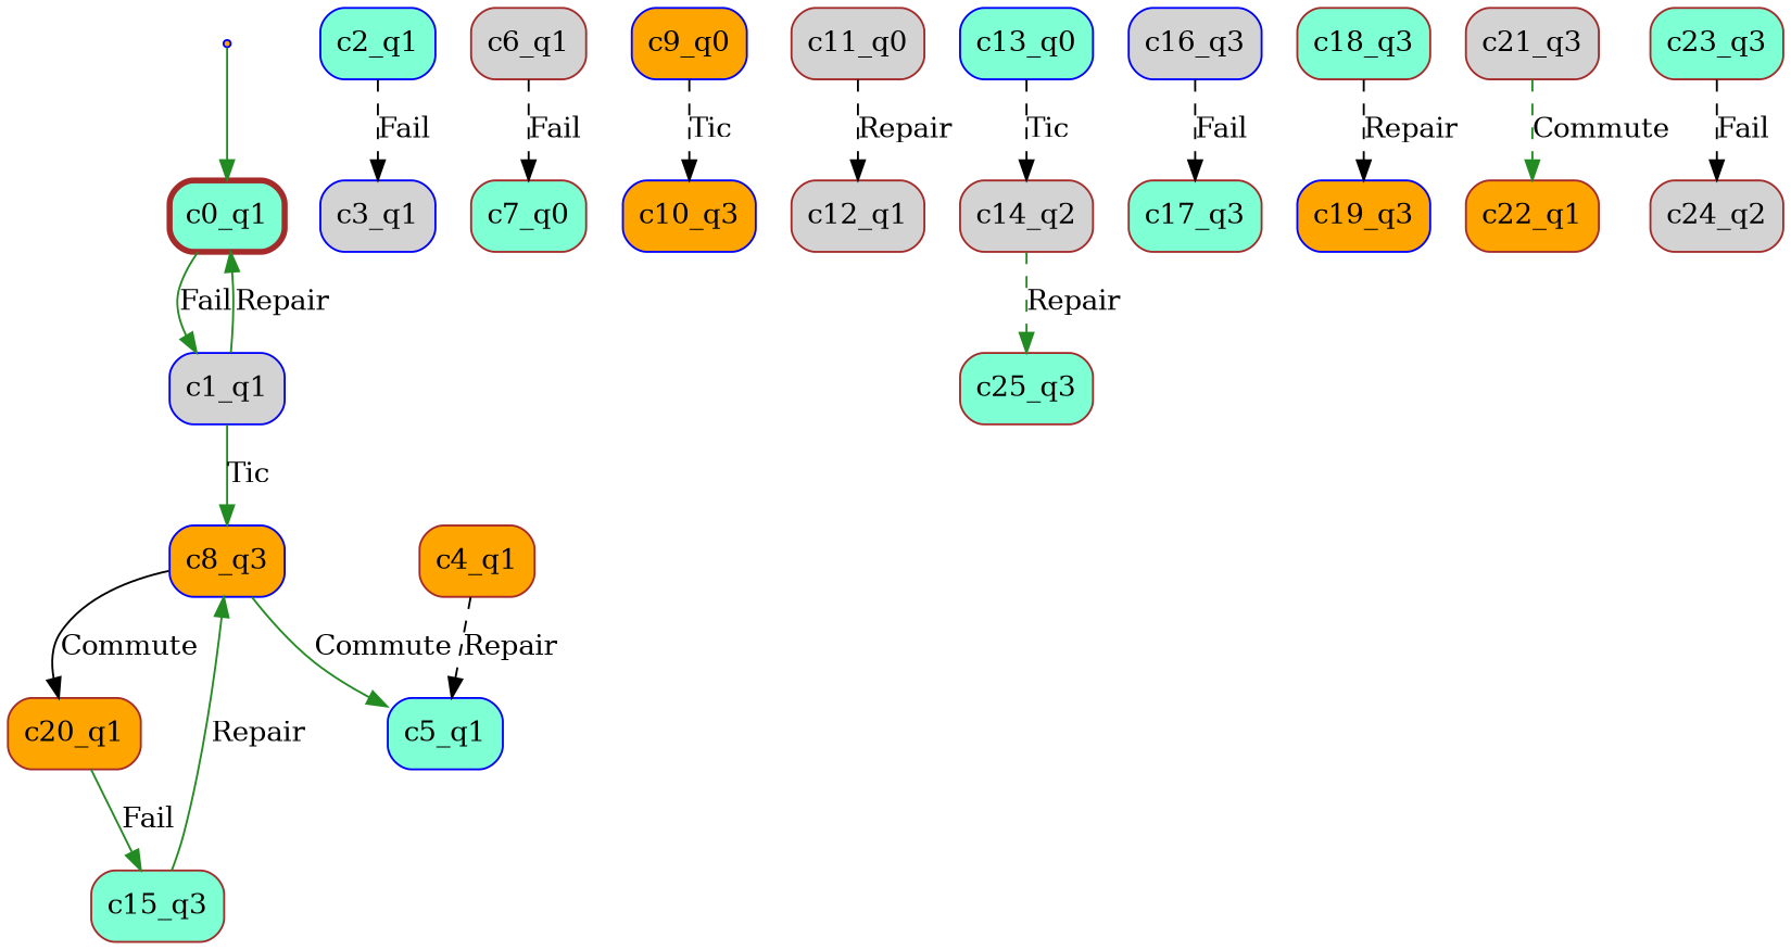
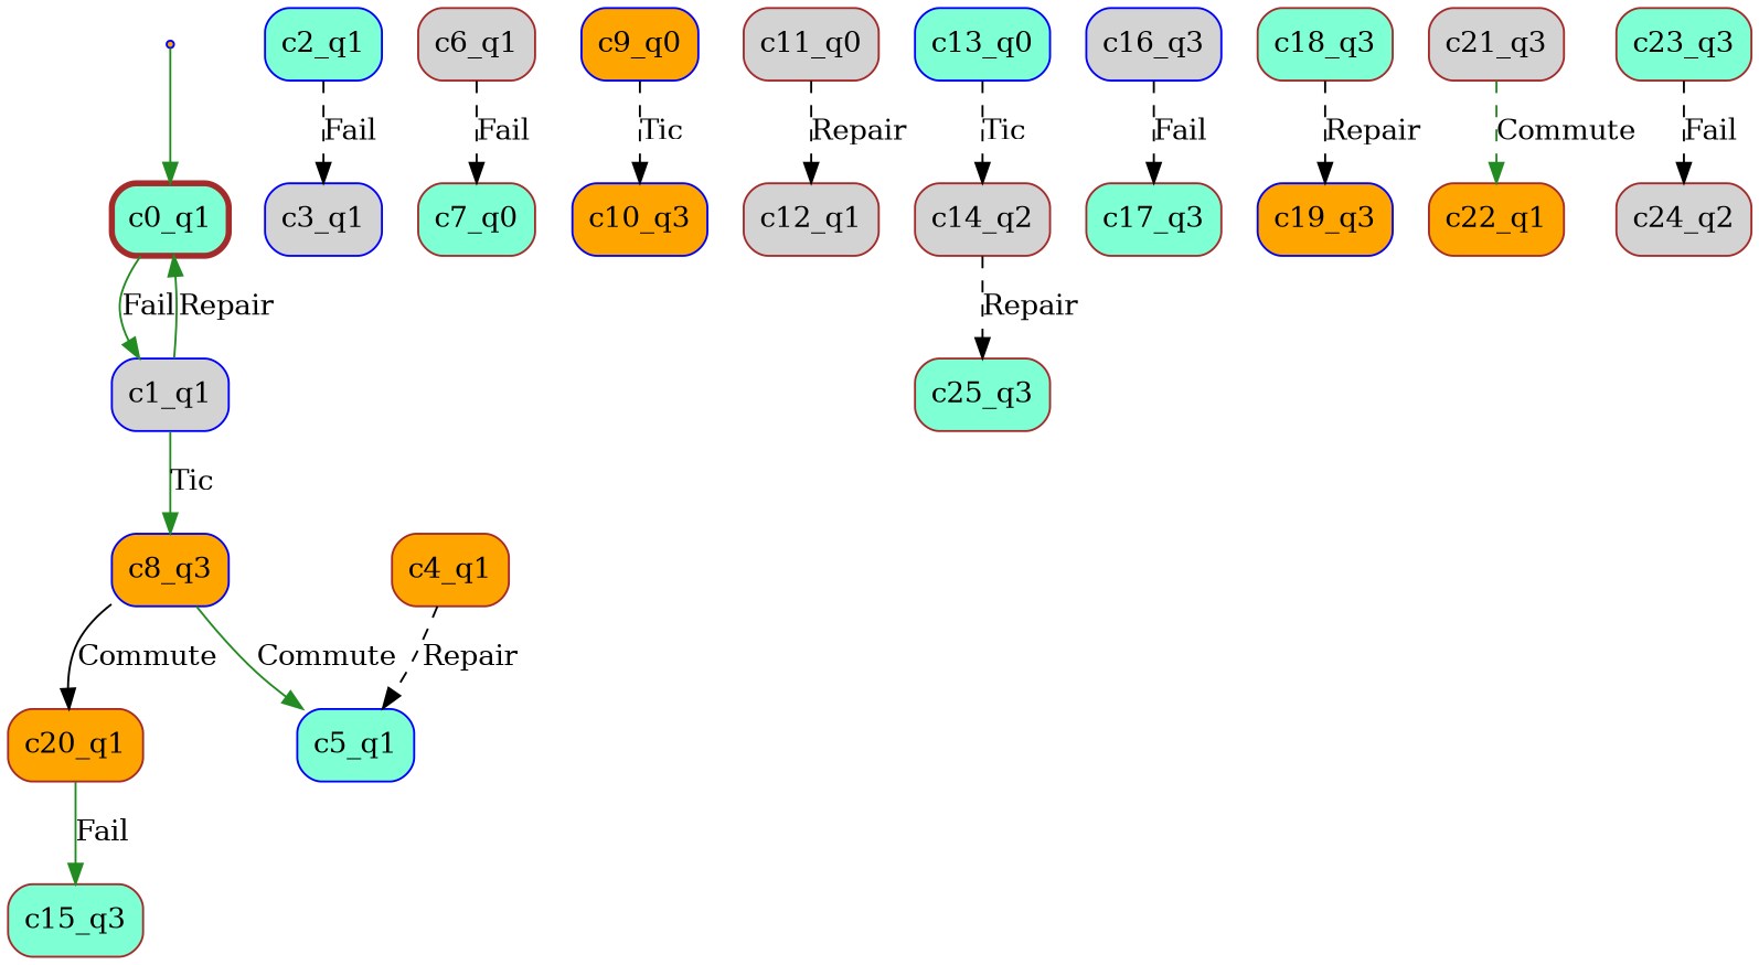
  digraph {
    rankdir=TB
    node [color=brown fillcolor=aquamarine shape=box style="rounded, filled,filled"]
    edge [color=black style=dashed]
    __invisible__ [color=blue fillcolor=orange shape=point style=filled]
    n2 [label=c0_q1 penwidth=3]
    n3 [color=blue fillcolor=lightgrey label=c1_q1]
    n4 [color=blue fillcolor=orange label=c8_q3]
    n5 [fillcolor=orange label=c20_q1]
    n6 [color=blue label=c5_q1]
    n7 [label=c15_q3]
    n8 [color=blue label=c2_q1]
    n9 [color=blue fillcolor=lightgrey label=c3_q1]
    n10 [fillcolor=orange label=c4_q1]
    n11 [fillcolor=lightgrey label=c6_q1]
    n12 [label=c7_q0]
    n13 [color=blue fillcolor=orange label=c9_q0]
    n14 [color=blue fillcolor=orange label=c10_q3]
    n15 [fillcolor=lightgrey label=c11_q0]
    n16 [fillcolor=lightgrey label=c12_q1]
    n17 [color=blue label=c13_q0]
    n18 [fillcolor=lightgrey label=c14_q2]
    n19 [label=c25_q3]
    n20 [color=blue fillcolor=lightgrey label=c16_q3]
    n21 [label=c17_q3]
    n22 [label=c18_q3]
    n23 [color=blue fillcolor=orange label=c19_q3]
    n24 [fillcolor=lightgrey label=c21_q3]
    n25 [fillcolor=orange label=c22_q1]
    n26 [label=c23_q3]
    n27 [fillcolor=lightgrey label=c24_q2]
    __invisible__ -> n2 [color=forestgreen style=""]
    n2 -> n3 [color=forestgreen label=Fail style=""]
    n3 -> n2 [color=forestgreen label=Repair style=""]
    n3 -> n4 [color=forestgreen label=Tic style=""]
    n4 -> n5 [label=Commute style=""]
    n4 -> n6 [color=forestgreen label=Commute style=""]
    n5 -> n7 [color=forestgreen label=Fail style=""]
-   n7 -> n4 [color=forestgreen label=Repair style=""]
    n8 -> n9 [label=Fail]
    n10 -> n6 [label=Repair]
    n11 -> n12 [label=Fail]
    n13 -> n14 [label=Tic]
    n15 -> n16 [label=Repair]
    n17 -> n18 [label=Tic]
-   n18 -> n19 [color=forestgreen label=Repair]
+   n18 -> n19 [label=Repair]
    n20 -> n21 [label=Fail]
    n22 -> n23 [label=Repair]
    n24 -> n25 [color=forestgreen label=Commute]
    n26 -> n27 [label=Fail]
  }
